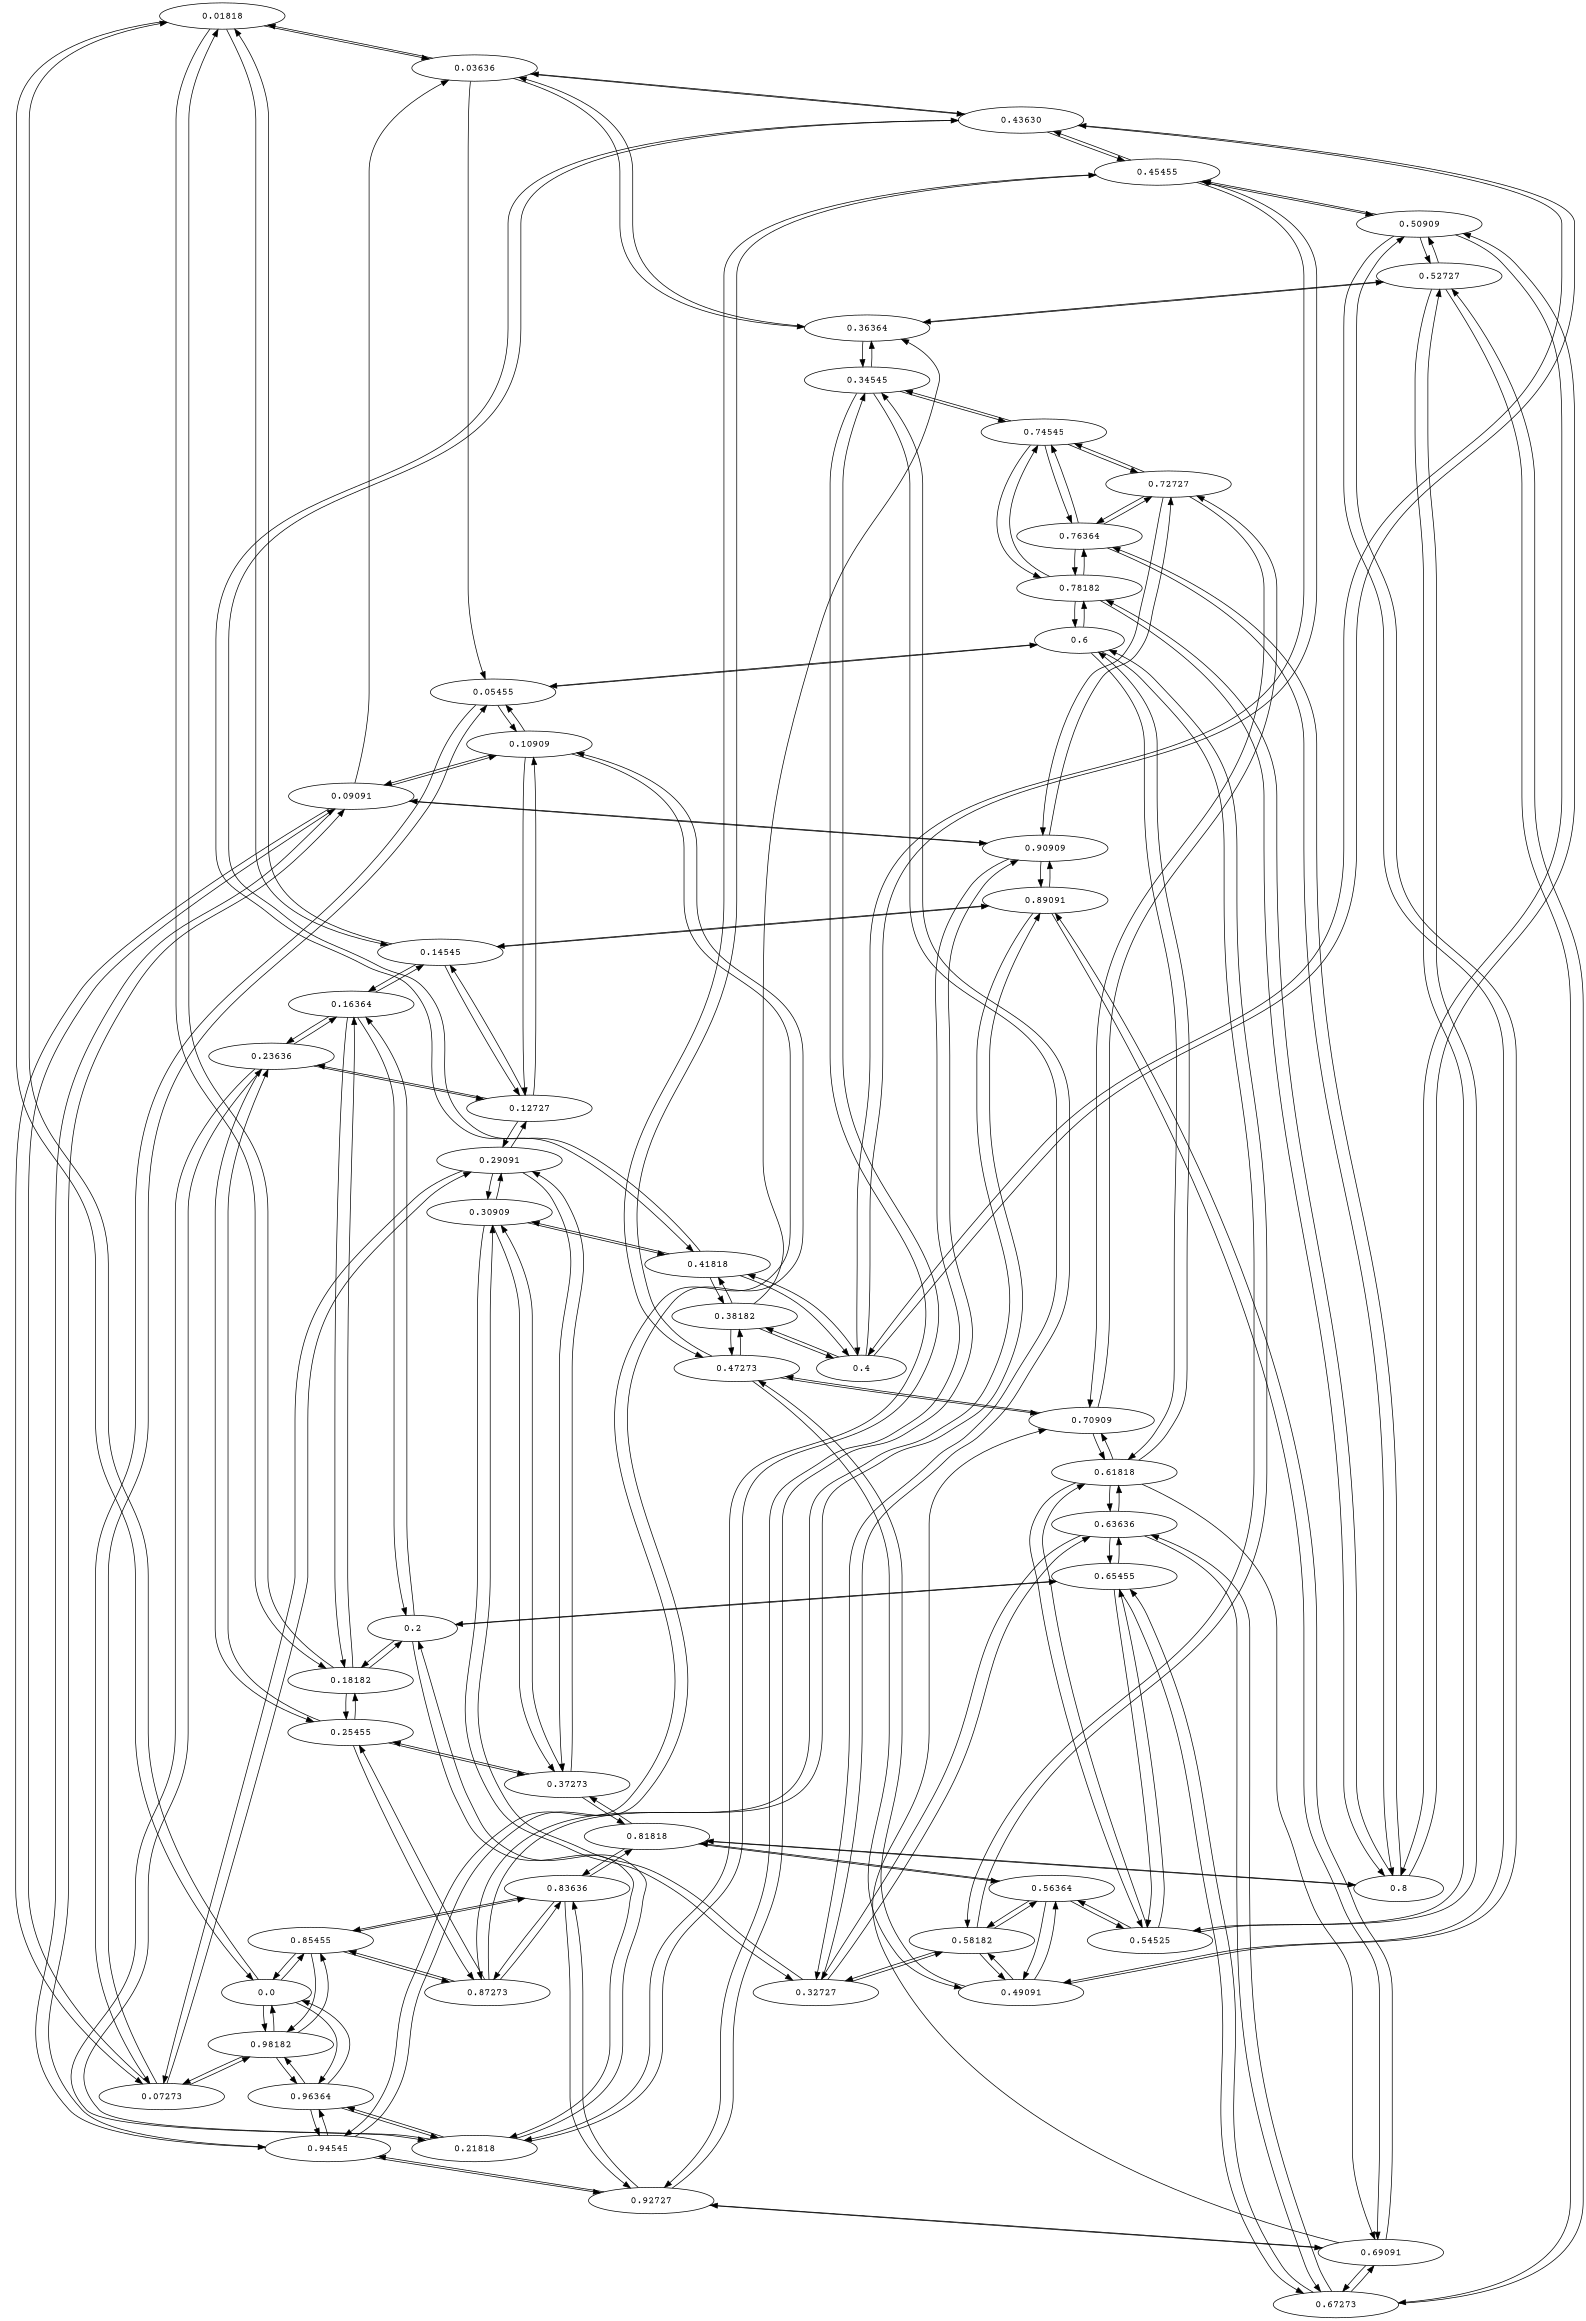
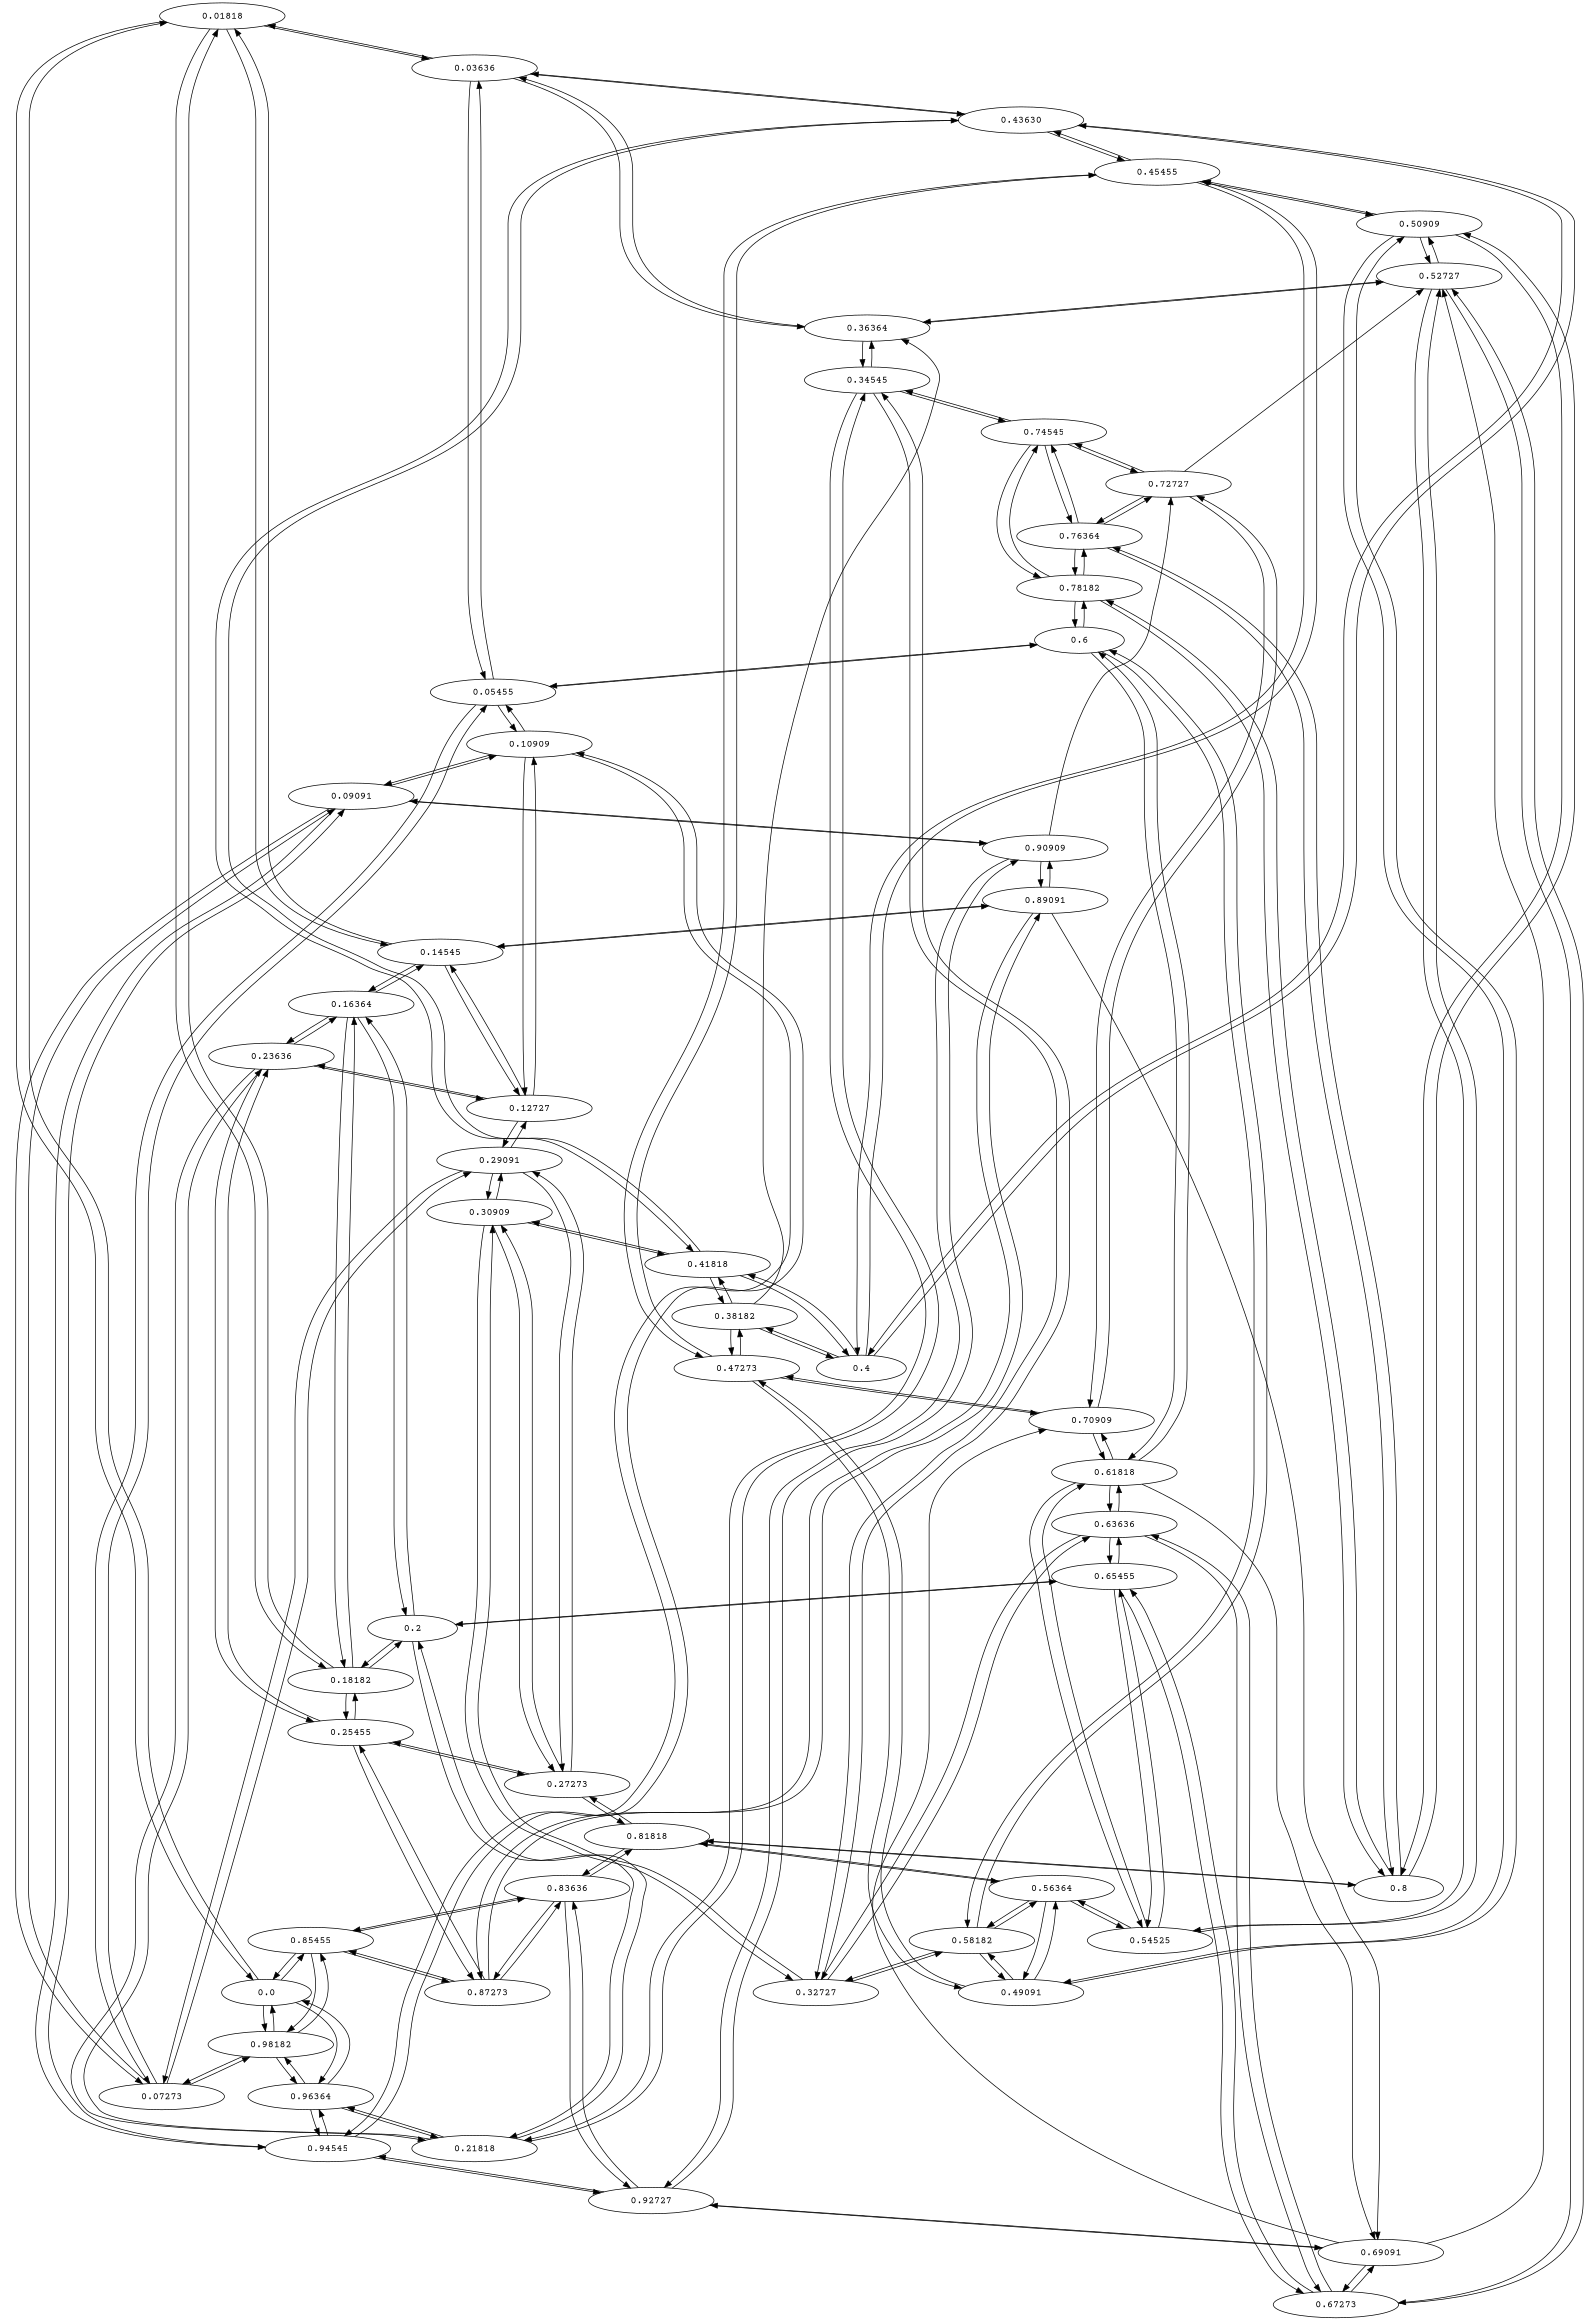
  digraph {
    fontname="Courier Prime"
    node [fontname="Courier Prime"]
    edge [fontname="Courier Prime"]
    0.01818 [height=0.51389 width=2.4444]
    0.03636 [height=0.51389 width=2.4444]
    0.0 [height=0.51389 width=1.75]
    0.14545 [height=0.51389 width=2.4444]
    0.18182 [height=0.51389 width=2.4444]
    0.05455 [height=0.51389 width=2.4444]
    0.36364 [height=0.51389 width=2.4444]
    n8 [height=0.51389 label=0.43630 width=2.4444]
    0.85455 [height=0.51389 width=2.4444]
    0.96364 [height=0.51389 width=2.4444]
    0.98182 [height=0.51389 width=2.4444]
    0.12727 [height=0.51389 width=2.4444]
    0.16364 [height=0.51389 width=2.4444]
    0.89091 [height=0.51389 width=2.4444]
    0.2 [height=0.51389 width=1.75]
    0.25455 [height=0.51389 width=2.4444]
    0.07273 [height=0.51389 width=2.4444]
    0.10909 [height=0.51389 width=2.4444]
    0.6 [height=0.51389 width=1.75]
    0.34545 [height=0.51389 width=2.4444]
    0.52727 [height=0.51389 width=2.4444]
    0.41818 [height=0.51389 width=2.4444]
    0.4 [height=0.51389 width=1.75]
    0.45455 [height=0.51389 width=2.4444]
    0.87273 [height=0.51389 width=2.4444]
    0.83636 [height=0.51389 width=2.4444]
    0.94545 [height=0.51389 width=2.4444]
    0.21818 [height=0.51389 width=2.4444]
    0.29091 [height=0.51389 width=2.4444]
    0.23636 [height=0.51389 width=2.4444]
    0.90909 [height=0.51389 width=2.4444]
    0.69091 [height=0.51389 width=2.4444]
    0.65455 [height=0.51389 width=2.4444]
-   0.27273 [height=0.51389 width=2.4444 label=0.37273]
+   0.27273 [height=0.51389 width=2.4444]
    0.09091 [height=0.51389 width=2.4444]
    0.58182 [height=0.51389 width=2.4444]
    0.61818 [height=0.51389 width=2.4444]
    0.78182 [height=0.51389 width=2.4444]
    0.32727 [height=0.51389 width=2.4444]
    0.74545 [height=0.51389 width=2.4444]
    0.38182 [height=0.51389 width=2.4444]
    0.47273 [height=0.51389 width=2.4444]
    n43 [height=0.51389 label=0.54525 width=2.4444]
    0.67273 [height=0.51389 width=2.4444]
    0.50909 [height=0.51389 width=2.4444]
    0.30909 [height=0.51389 width=2.4444]
    0.92727 [height=0.51389 width=2.4444]
    0.81818 [height=0.51389 width=2.4444]
    0.56364 [height=0.51389 width=2.4444]
    0.49091 [height=0.51389 width=2.4444]
    0.63636 [height=0.51389 width=2.4444]
    0.70909 [height=0.51389 width=2.4444]
    0.8 [height=0.51389 width=1.75]
    0.76364 [height=0.51389 width=2.4444]
    0.72727 [height=0.51389 width=2.4444]
    0.01818 -> 0.03636
    0.01818 -> 0.0
    0.01818 -> 0.14545
    0.01818 -> 0.18182
    0.03636 -> 0.01818
    0.03636 -> 0.05455
    0.03636 -> 0.36364
    0.03636 -> n8
    0.0 -> 0.01818
    0.0 -> 0.85455
    0.0 -> 0.96364
    0.0 -> 0.98182
    0.14545 -> 0.01818
    0.14545 -> 0.12727
    0.14545 -> 0.16364
    0.14545 -> 0.89091
    0.18182 -> 0.01818
    0.18182 -> 0.16364
    0.18182 -> 0.2
    0.18182 -> 0.25455
-   0.09091 -> 0.03636
+   0.05455 -> 0.03636
    0.05455 -> 0.07273
    0.05455 -> 0.10909
    0.05455 -> 0.6
    0.36364 -> 0.03636
    0.36364 -> 0.34545
    0.36364 -> 0.52727
    n8 -> 0.03636
    n8 -> 0.41818
    n8 -> 0.4
    n8 -> 0.45455
    0.85455 -> 0.0
    0.85455 -> 0.98182
    0.85455 -> 0.87273
    0.85455 -> 0.83636
    0.96364 -> 0.0
    0.96364 -> 0.98182
    0.96364 -> 0.94545
    0.96364 -> 0.21818
    0.98182 -> 0.0
    0.98182 -> 0.85455
    0.98182 -> 0.96364
    0.98182 -> 0.07273
    0.12727 -> 0.14545
    0.12727 -> 0.10909
    0.12727 -> 0.29091
    0.12727 -> 0.23636
    0.16364 -> 0.14545
    0.16364 -> 0.18182
    0.16364 -> 0.2
    0.16364 -> 0.23636
    0.89091 -> 0.14545
    0.89091 -> 0.87273
    0.89091 -> 0.90909
    0.89091 -> 0.69091
    0.2 -> 0.18182
    0.2 -> 0.16364
    0.2 -> 0.21818
    0.2 -> 0.65455
    0.25455 -> 0.18182
    0.25455 -> 0.87273
    0.25455 -> 0.23636
    0.25455 -> 0.27273
    0.07273 -> 0.05455
    0.07273 -> 0.98182
    0.07273 -> 0.29091
    0.07273 -> 0.09091
    0.10909 -> 0.05455
    0.10909 -> 0.12727
    0.10909 -> 0.94545
    0.10909 -> 0.09091
    0.6 -> 0.05455
    0.6 -> 0.58182
    0.6 -> 0.61818
    0.6 -> 0.78182
    0.34545 -> 0.36364
    0.34545 -> 0.21818
    0.34545 -> 0.32727
    0.34545 -> 0.74545
    0.52727 -> 0.36364
    0.52727 -> n43
    0.52727 -> 0.67273
    0.52727 -> 0.50909
    0.41818 -> n8
    0.41818 -> 0.4
    0.41818 -> 0.38182
    0.41818 -> 0.30909
    0.4 -> n8
    0.4 -> 0.41818
    0.4 -> 0.45455
    0.4 -> 0.38182
    0.45455 -> n8
    0.45455 -> 0.4
    0.45455 -> 0.47273
    0.45455 -> 0.50909
    0.87273 -> 0.85455
    0.87273 -> 0.89091
    0.87273 -> 0.25455
    0.87273 -> 0.83636
    0.83636 -> 0.85455
    0.83636 -> 0.87273
    0.83636 -> 0.92727
    0.83636 -> 0.81818
    0.94545 -> 0.96364
    0.94545 -> 0.10909
    0.94545 -> 0.09091
    0.94545 -> 0.92727
    0.21818 -> 0.96364
    0.21818 -> 0.2
    0.21818 -> 0.34545
    0.21818 -> 0.23636
    0.29091 -> 0.12727
    0.29091 -> 0.07273
    0.29091 -> 0.27273
    0.29091 -> 0.30909
    0.23636 -> 0.12727
    0.23636 -> 0.16364
    0.23636 -> 0.25455
    0.23636 -> 0.21818
    0.90909 -> 0.89091
    0.90909 -> 0.09091
    0.90909 -> 0.92727
    0.90909 -> 0.72727
-   0.69091 -> 0.89091
+   0.69091 -> 0.52727
    0.69091 -> 0.67273
    0.69091 -> 0.92727
    0.69091 -> 0.70909
    0.65455 -> 0.2
    0.65455 -> n43
    0.65455 -> 0.67273
    0.65455 -> 0.63636
    0.27273 -> 0.25455
    0.27273 -> 0.29091
    0.27273 -> 0.30909
    0.27273 -> 0.81818
    0.09091 -> 0.07273
    0.09091 -> 0.10909
    0.09091 -> 0.94545
    0.09091 -> 0.90909
    0.58182 -> 0.6
    0.58182 -> 0.32727
    0.58182 -> 0.56364
    0.58182 -> 0.49091
    0.61818 -> 0.6
    0.61818 -> 0.69091
    0.61818 -> n43
    0.61818 -> 0.63636
    0.61818 -> 0.70909
    0.78182 -> 0.6
    0.78182 -> 0.74545
    0.78182 -> 0.8
    0.78182 -> 0.76364
    0.32727 -> 0.34545
    0.32727 -> 0.58182
    0.32727 -> 0.30909
    0.32727 -> 0.63636
    0.74545 -> 0.34545
    0.74545 -> 0.78182
    0.74545 -> 0.76364
    0.74545 -> 0.72727
    0.38182 -> 0.36364
    0.38182 -> 0.41818
    0.38182 -> 0.4
    0.38182 -> 0.47273
    0.47273 -> 0.45455
    0.47273 -> 0.38182
    0.47273 -> 0.49091
    0.47273 -> 0.70909
    n43 -> 0.52727
    n43 -> 0.65455
    n43 -> 0.61818
    n43 -> 0.56364
    0.67273 -> 0.52727
    0.67273 -> 0.69091
    0.67273 -> 0.65455
    0.67273 -> 0.63636
    0.50909 -> 0.52727
    0.50909 -> 0.45455
    0.50909 -> 0.49091
    0.50909 -> 0.8
    0.30909 -> 0.41818
    0.30909 -> 0.29091
    0.30909 -> 0.27273
    0.30909 -> 0.32727
    0.92727 -> 0.83636
    0.92727 -> 0.94545
    0.92727 -> 0.90909
    0.92727 -> 0.69091
    0.81818 -> 0.83636
    0.81818 -> 0.27273
    0.81818 -> 0.56364
    0.81818 -> 0.8
    0.56364 -> 0.58182
    0.56364 -> n43
    0.56364 -> 0.81818
    0.56364 -> 0.49091
    0.49091 -> 0.58182
    0.49091 -> 0.47273
    0.49091 -> 0.50909
    0.49091 -> 0.56364
    0.63636 -> 0.65455
    0.63636 -> 0.61818
    0.63636 -> 0.32727
    0.63636 -> 0.67273
    0.70909 -> 0.61818
    0.70909 -> 0.47273
    0.70909 -> 0.72727
    0.8 -> 0.78182
    0.8 -> 0.50909
    0.8 -> 0.81818
    0.8 -> 0.76364
    0.76364 -> 0.78182
    0.76364 -> 0.74545
    0.76364 -> 0.8
    0.76364 -> 0.72727
-   0.72727 -> 0.90909
+   0.72727 -> 0.52727
    0.72727 -> 0.74545
    0.72727 -> 0.70909
    0.72727 -> 0.76364
  }
